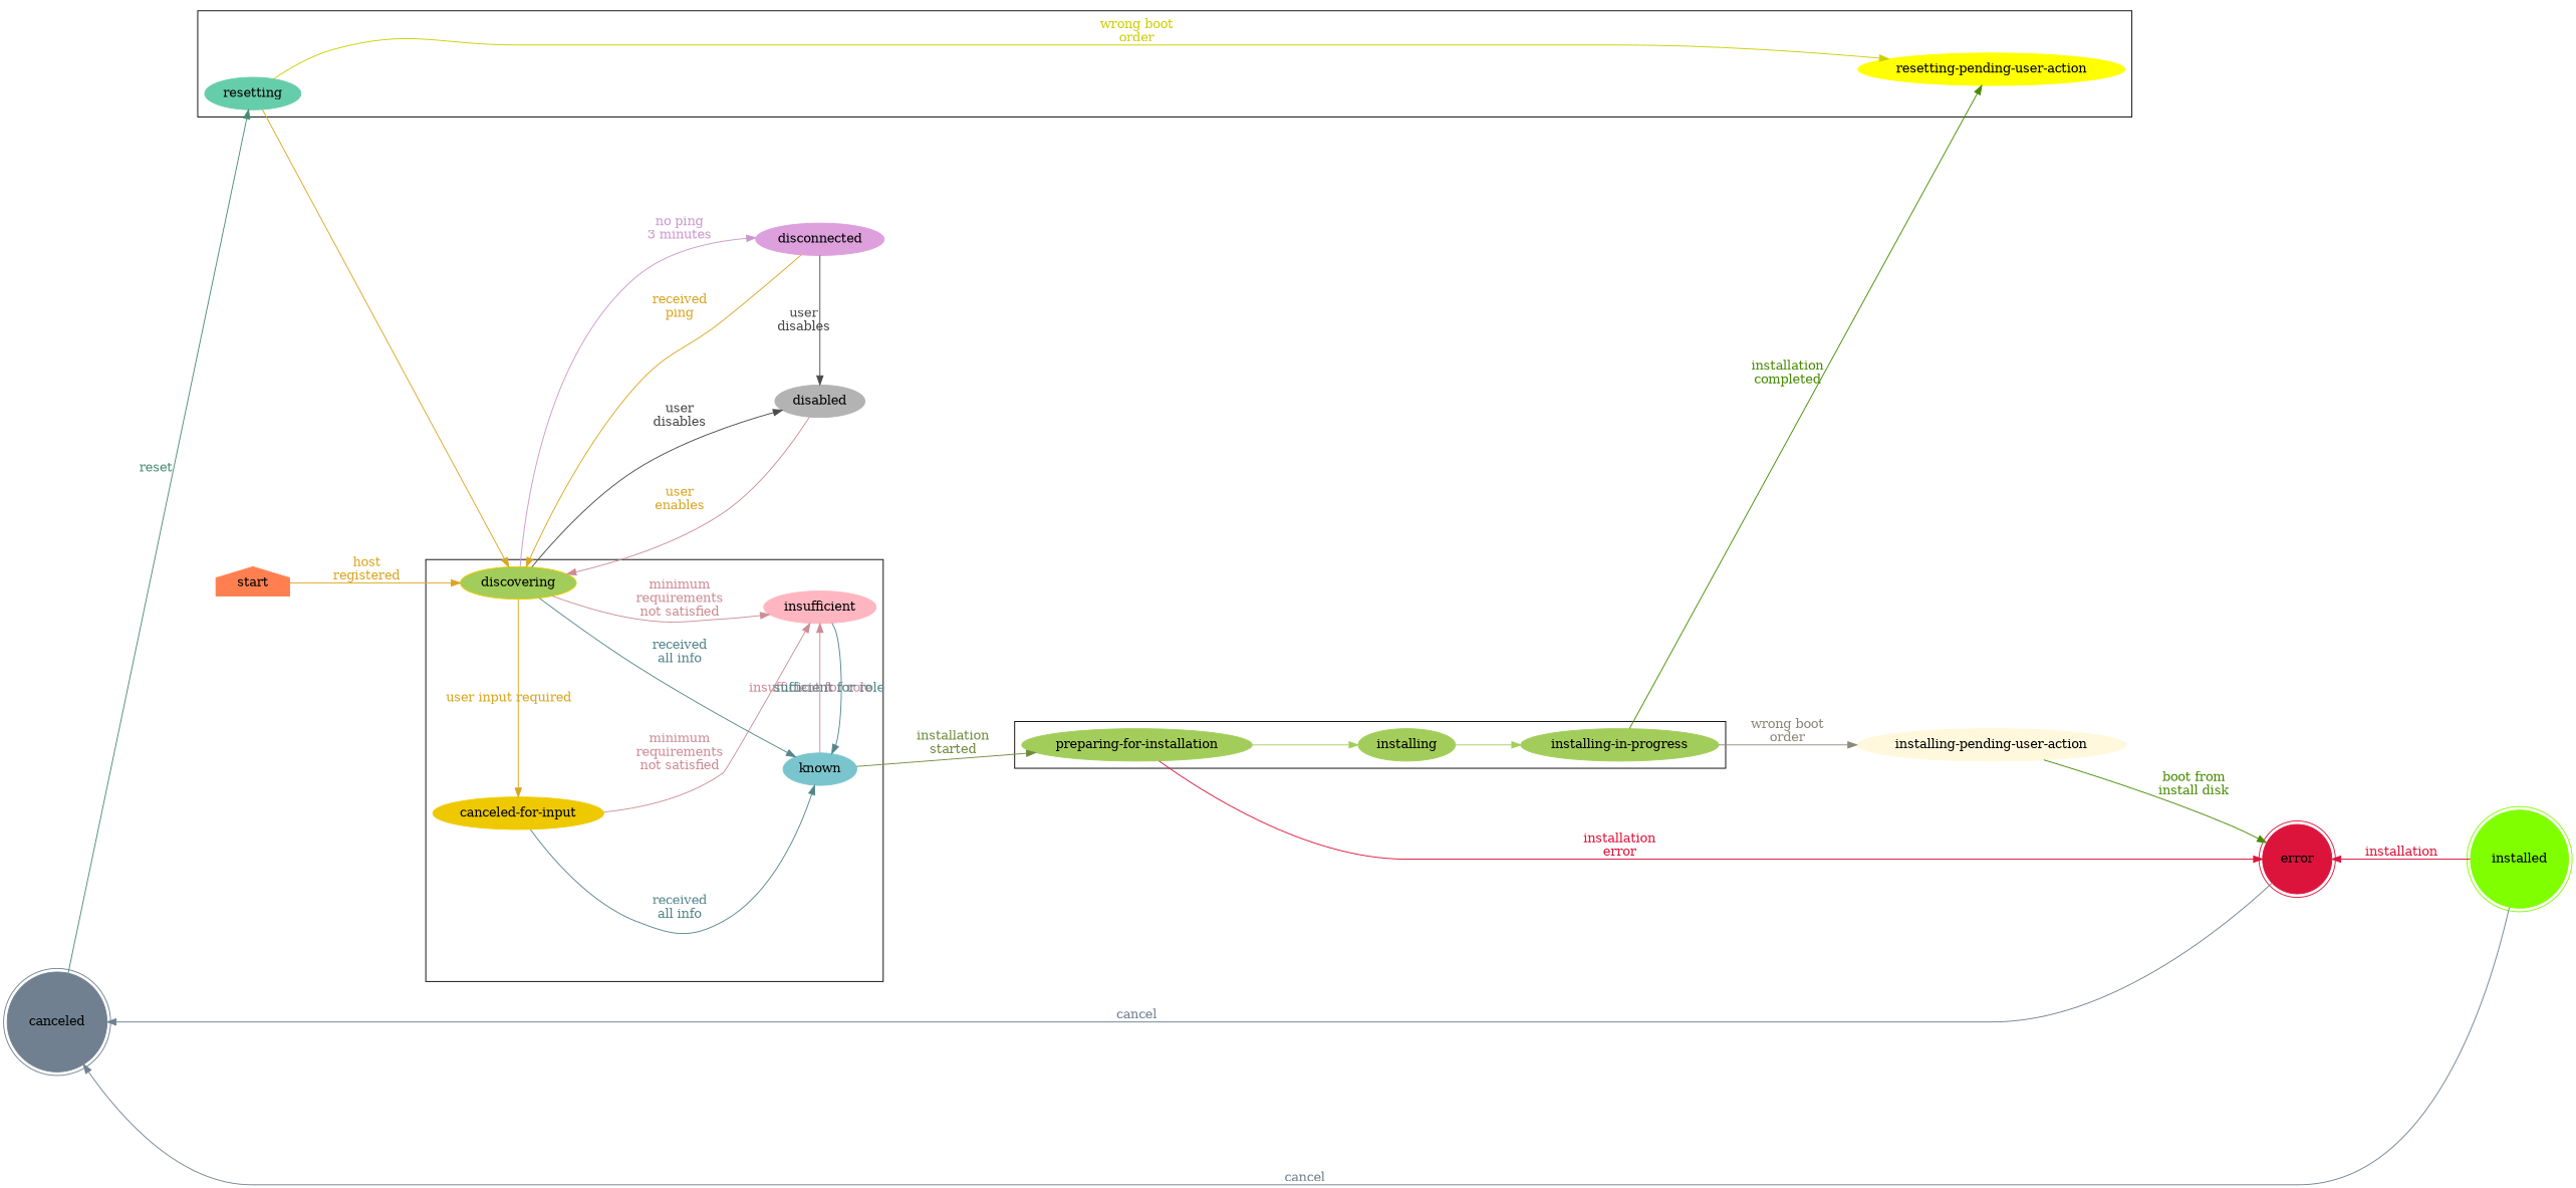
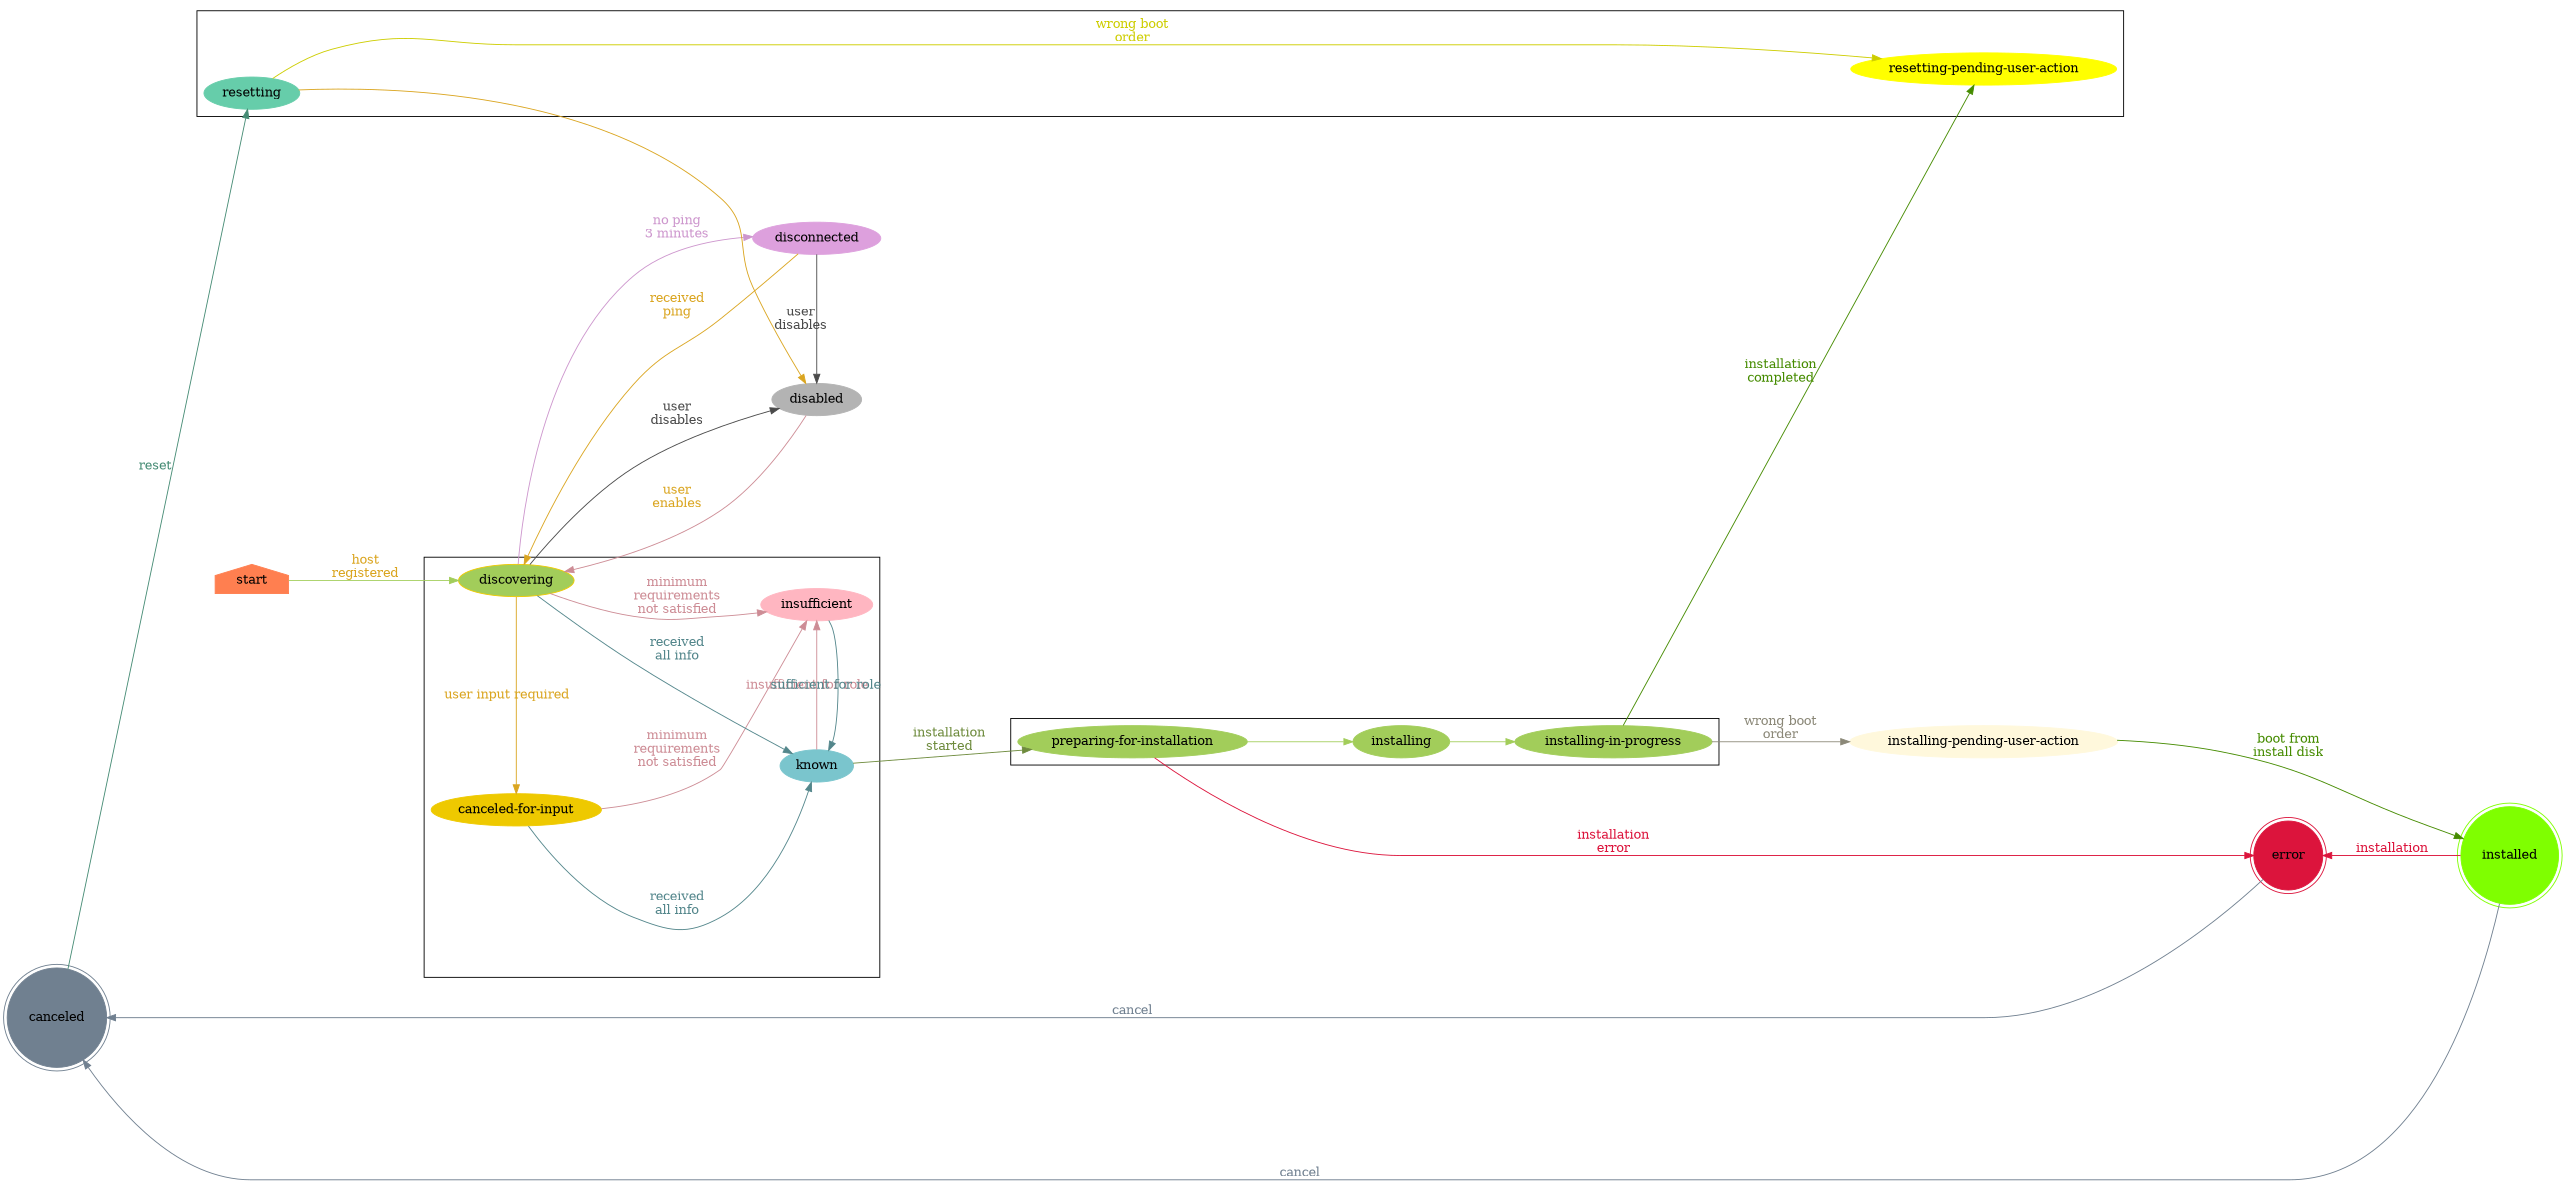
  digraph {
    compound=true
    newrank=false
    nodesep=1.0
    rankdir=LR
    ranksep=1.0
    node [color=darkolivegreen3 style=filled]
    edge [color=goldenrod fontcolor=goldenrod]
    start [color=coral shape=house]
    installed [color=chartreuse shape=doublecircle]
    n3 [color=gold2 label="canceled-for-input"]
    discovering [color=gold2 fillcolor=darkolivegreen3]
    disconnected [color=plum]
    disabled [color=grey70]
    known [color=cadetblue3]
    insufficient [color=lightpink]
    "preparing-for-installation"
    installing
    "installing-in-progress"
    resetting [color=aquamarine3]
    "resetting-pending-user-action" [color=yellow]
    error [color=crimson shape=doublecircle]
    canceled [color=slategray shape=doublecircle]
    "installing-pending-user-action" [color=cornsilk]
    subgraph sub_1 {
      rank=min
      start
    }
    subgraph sub_2 {
      rank=max
      installed
    }
    subgraph sub_3 {
      rank=same
      n3
      discovering
    }
    subgraph sub_4 {
      rank=same
      disconnected
      disabled
    }
    subgraph sub_5 {
      rank=same
      known
      insufficient
    }
    subgraph cluster_6 {
      n3
      discovering
      known
      insufficient
    }
    subgraph cluster_7 {
      "preparing-for-installation"
      installing
      "installing-in-progress"
    }
    subgraph cluster_8 {
      resetting
      "resetting-pending-user-action"
    }
-   start -> discovering [label="host\nregistered"]
+   start -> discovering [color=darkolivegreen3 label="host\nregistered"]
    installed -> error [color=crimson fontcolor=crimson label=installation]
    installed -> canceled [color=slategray fontcolor=slategray label=cancel]
    n3 -> known [color=cadetblue4 fontcolor=cadetblue4 label="received\nall info"]
    n3 -> insufficient [color=lightpink3 fontcolor=lightpink3 label="minimum\nrequirements\nnot satisfied"]
    discovering -> n3 [label="user input required"]
    discovering -> disconnected [color=plum3 fontcolor=plum3 label="no ping\n3 minutes"]
    discovering -> disabled [color=grey29 fontcolor=grey29 label="user\ndisables"]
    discovering -> known [color=cadetblue4 fontcolor=cadetblue4 label="received\nall info"]
    discovering -> insufficient [color=lightpink3 fontcolor=lightpink3 label="minimum\nrequirements\nnot satisfied"]
    disconnected -> discovering [label="received\nping"]
    disconnected -> disabled [color=grey29 fontcolor=grey29 label="user\ndisables"]
    disabled -> discovering [color=lightpink3 label="user\nenables"]
    known -> insufficient [color=lightpink3 fontcolor=lightpink3 label="insufficient for role"]
    known -> "preparing-for-installation" [color=darkolivegreen4 fontcolor=darkolivegreen4 label="installation\nstarted"]
    insufficient -> known [color=cadetblue4 fontcolor=cadetblue4 label="sufficient for role"]
    "preparing-for-installation" -> installing [color=darkolivegreen3 fontcolor=""]
    "preparing-for-installation" -> error [color=crimson fontcolor=crimson label="installation\nerror"]
    installing -> "installing-in-progress" [color=darkolivegreen3 fontcolor=""]
    "installing-in-progress" -> "resetting-pending-user-action" [color=chartreuse4 fontcolor=chartreuse4 label="installation\ncompleted"]
    "installing-in-progress" -> "installing-pending-user-action" [color=cornsilk4 fontcolor=cornsilk4 label="wrong boot\norder"]
-   resetting -> discovering
+   resetting -> disabled
    resetting -> "resetting-pending-user-action" [color=yellow3 fontcolor=yellow3 label="wrong boot\norder"]
    error -> canceled [color=slategray fontcolor=slategray label=cancel]
    canceled -> resetting [color=aquamarine4 fontcolor=aquamarine4 label=reset]
-   "installing-pending-user-action" -> error [color=chartreuse4 fontcolor=chartreuse4 label="boot from\ninstall disk"]
+   "installing-pending-user-action" -> installed [color=chartreuse4 fontcolor=chartreuse4 label="boot from\ninstall disk"]
  }
